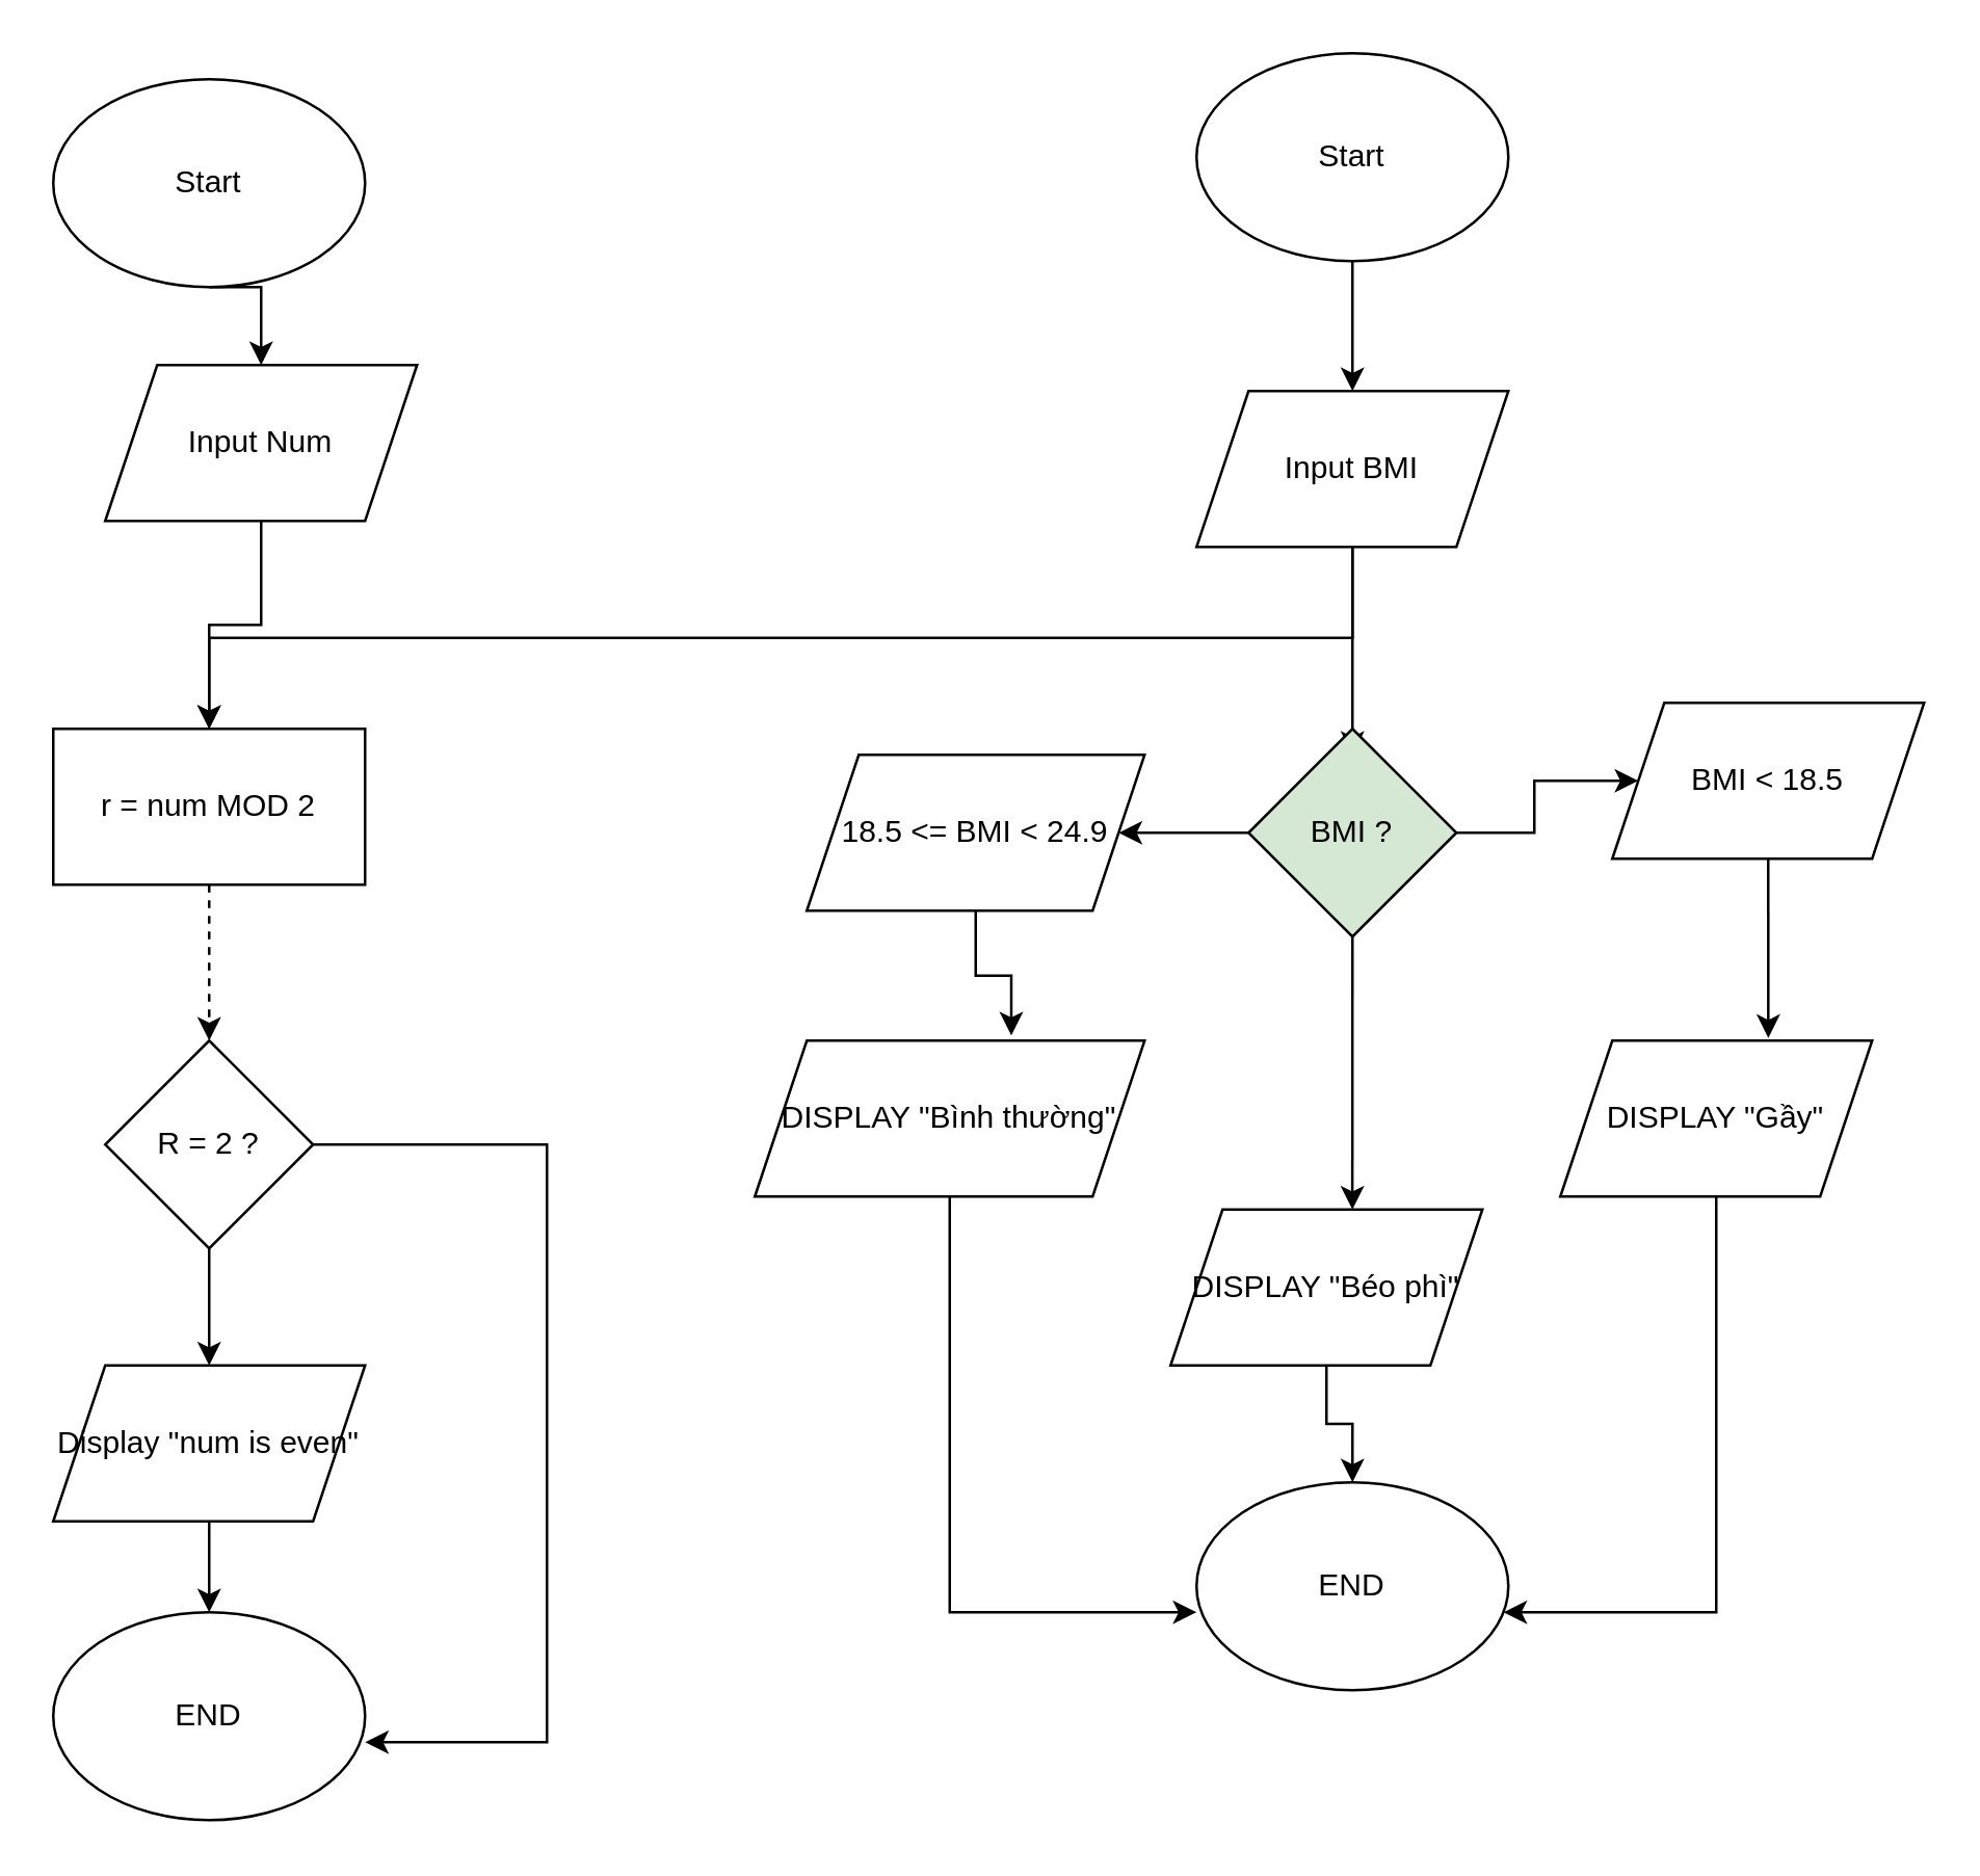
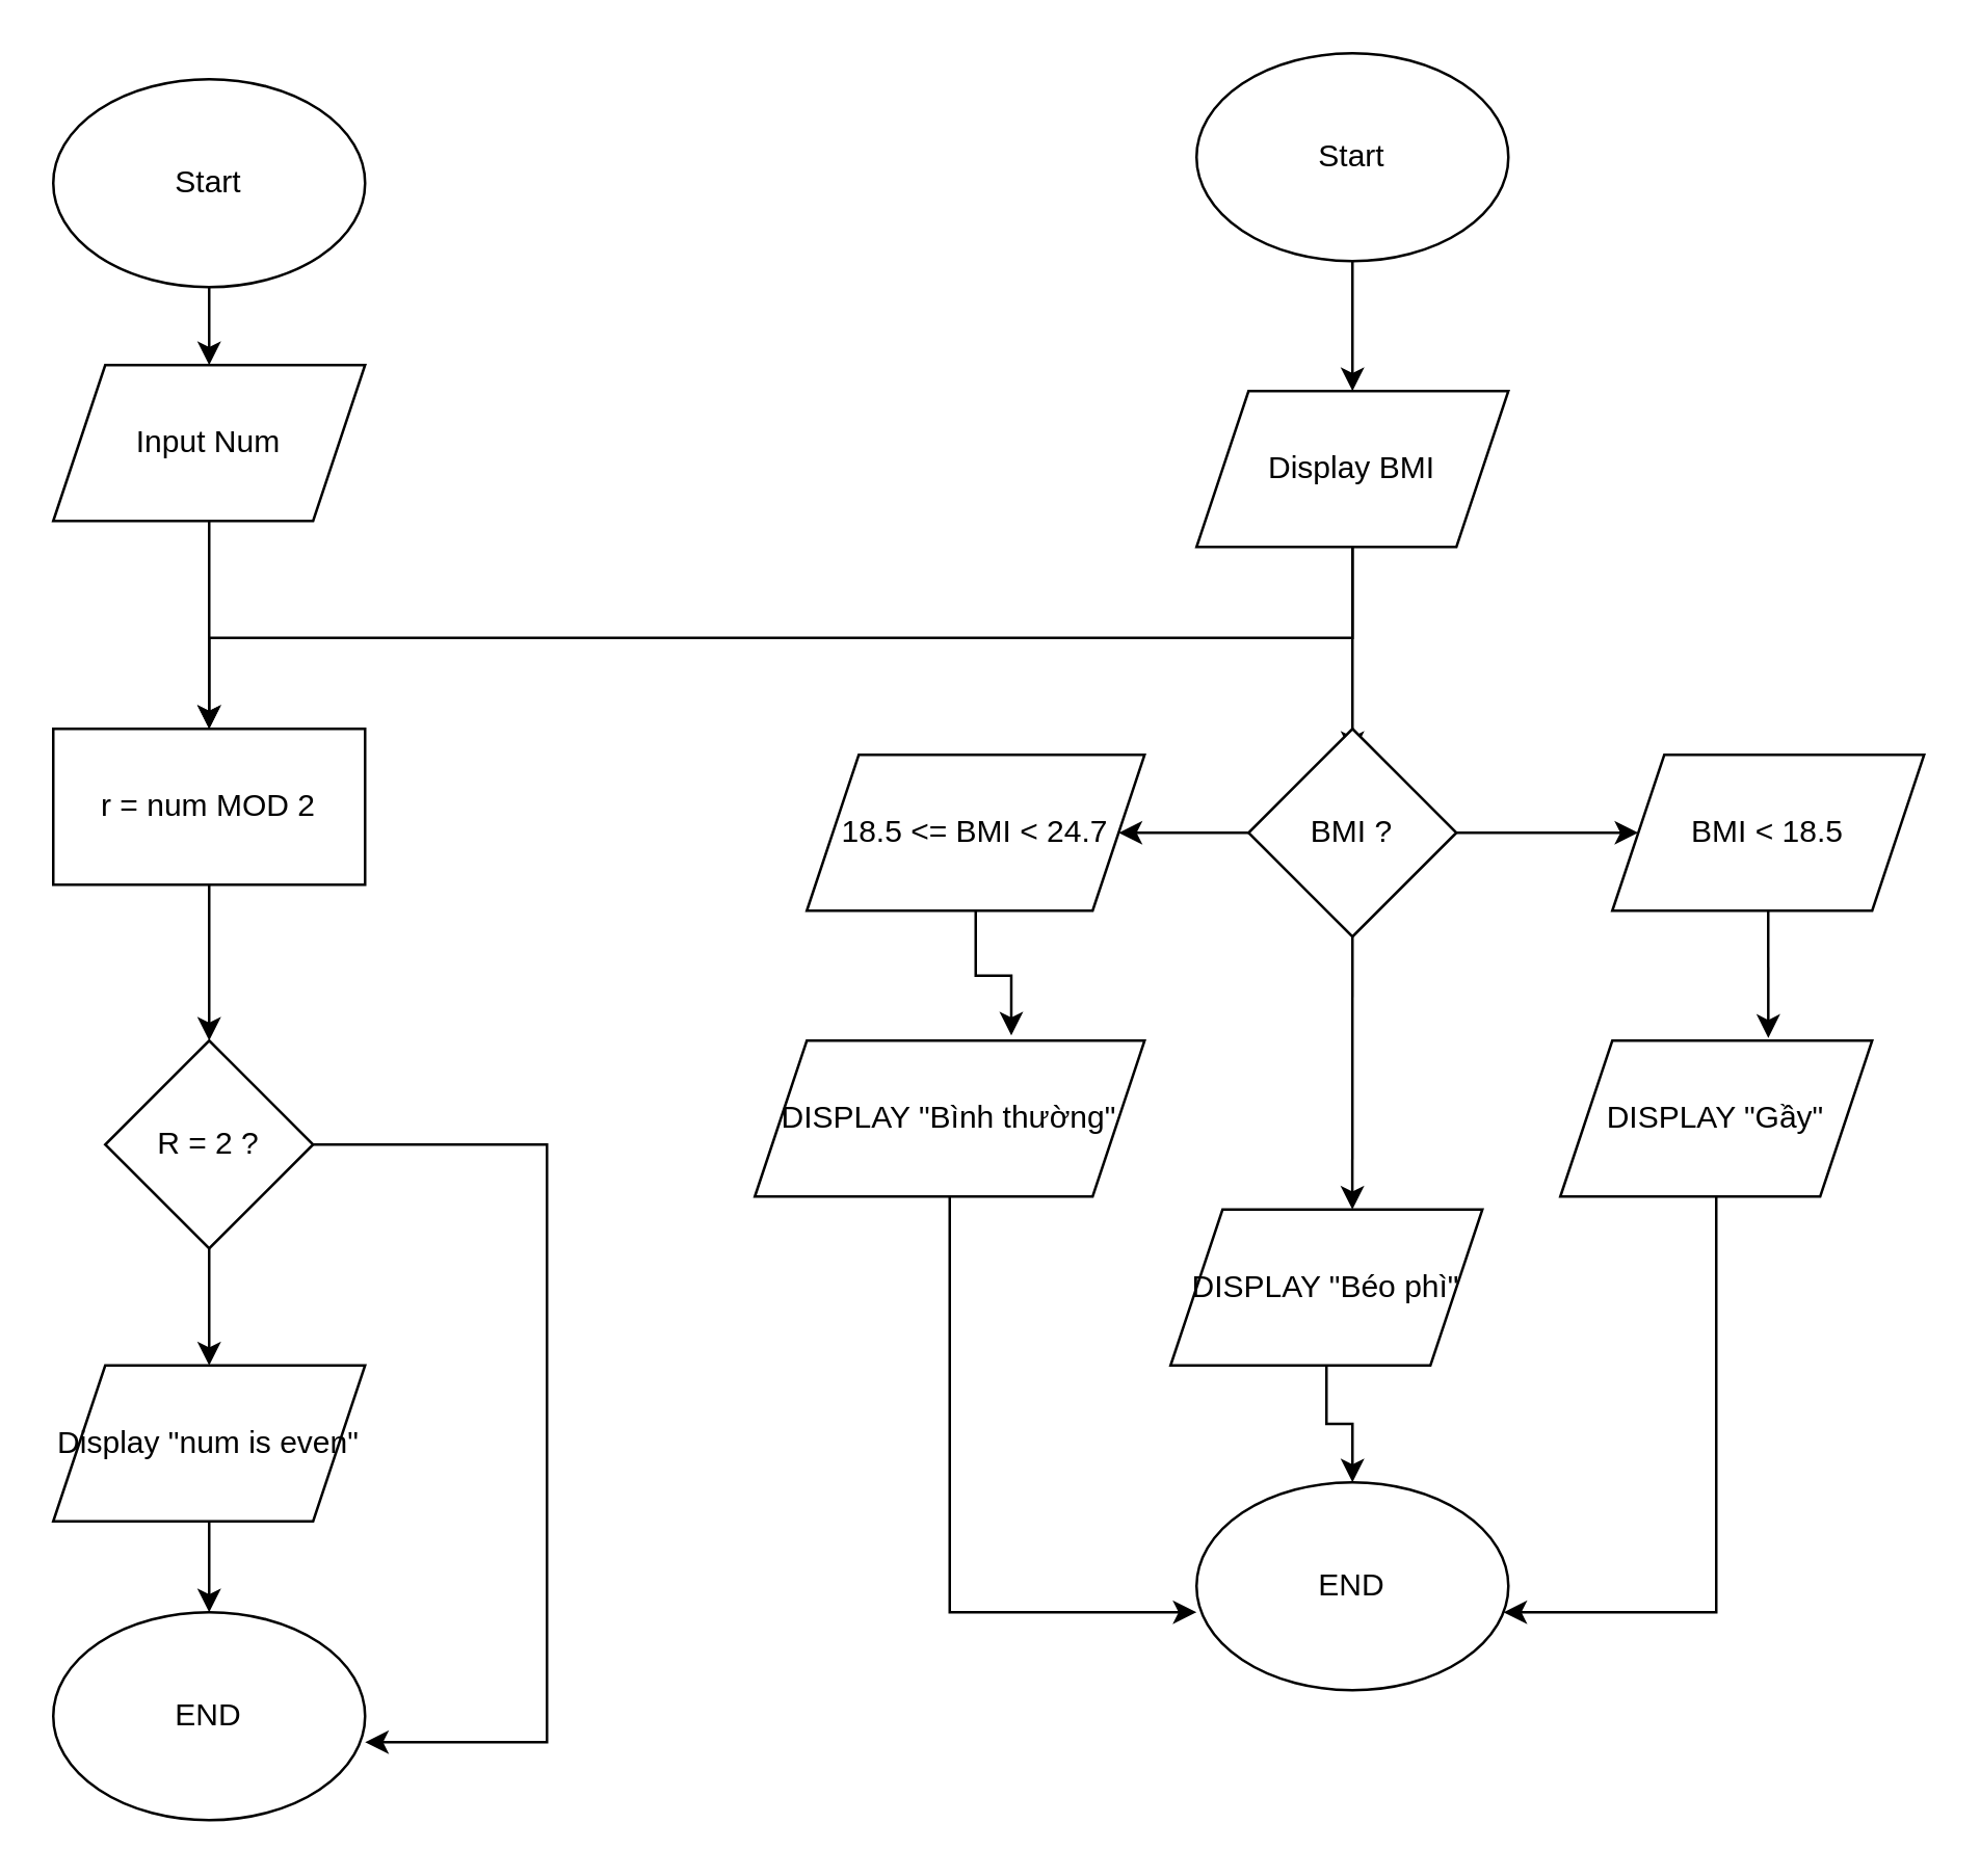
  <mxCell id="0" />
  <mxCell id="1" parent="0" />
  <mxCell id="2" style="edgeStyle=orthogonalEdgeStyle;rounded=0;orthogonalLoop=1;jettySize=auto;html=1;exitX=0.5;exitY=1;exitDx=0;exitDy=0;entryX=0.5;entryY=0;entryDx=0;entryDy=0;" edge="1" parent="1" source="3" target="5"><mxGeometry relative="1" as="geometry" /></mxCell>
  <mxCell id="3" value="Start" style="ellipse;whiteSpace=wrap;html=1;" vertex="1" parent="1"><mxGeometry x="20" y="30" width="120" height="80" as="geometry" /></mxCell>
  <mxCell id="4" style="edgeStyle=orthogonalEdgeStyle;rounded=0;orthogonalLoop=1;jettySize=auto;html=1;exitX=0.5;exitY=1;exitDx=0;exitDy=0;" edge="1" parent="1" source="5" target="7"><mxGeometry relative="1" as="geometry" /></mxCell>
- <mxCell id="5" value="Input Num" style="shape=parallelogram;perimeter=parallelogramPerimeter;whiteSpace=wrap;html=1;fixedSize=1;" vertex="1" parent="1"><mxGeometry x="40" y="140" width="120" height="60" as="geometry" /></mxCell>
- <mxCell id="6" style="edgeStyle=orthogonalEdgeStyle;rounded=0;orthogonalLoop=1;jettySize=auto;html=1;exitX=0.5;exitY=1;exitDx=0;exitDy=0;dashed=1;" edge="1" parent="1" source="7" target="9"><mxGeometry relative="1" as="geometry" /></mxCell>
+ <mxCell id="5" value="Input Num" style="shape=parallelogram;perimeter=parallelogramPerimeter;whiteSpace=wrap;html=1;fixedSize=1;" vertex="1" parent="1"><mxGeometry x="20" y="140" width="120" height="60" as="geometry" /></mxCell>
+ <mxCell id="6" style="edgeStyle=orthogonalEdgeStyle;rounded=0;orthogonalLoop=1;jettySize=auto;html=1;exitX=0.5;exitY=1;exitDx=0;exitDy=0;" edge="1" parent="1" source="7" target="9"><mxGeometry relative="1" as="geometry" /></mxCell>
  <mxCell id="7" value="r = num MOD 2" style="rounded=0;whiteSpace=wrap;html=1;" vertex="1" parent="1"><mxGeometry x="20" y="280" width="120" height="60" as="geometry" /></mxCell>
  <mxCell id="8" style="edgeStyle=orthogonalEdgeStyle;rounded=0;orthogonalLoop=1;jettySize=auto;html=1;exitX=0.5;exitY=1;exitDx=0;exitDy=0;entryX=0.5;entryY=0;entryDx=0;entryDy=0;" edge="1" parent="1" source="9" target="11"><mxGeometry relative="1" as="geometry" /></mxCell>
  <mxCell id="9" value="R = 2 ?" style="rhombus;whiteSpace=wrap;html=1;" vertex="1" parent="1"><mxGeometry x="40" y="400" width="80" height="80" as="geometry" /></mxCell>
  <mxCell id="10" style="edgeStyle=orthogonalEdgeStyle;rounded=0;orthogonalLoop=1;jettySize=auto;html=1;exitX=0.5;exitY=1;exitDx=0;exitDy=0;" edge="1" parent="1" source="11" target="12"><mxGeometry relative="1" as="geometry" /></mxCell>
  <mxCell id="11" value="Display &quot;num is even&quot;" style="shape=parallelogram;perimeter=parallelogramPerimeter;whiteSpace=wrap;html=1;fixedSize=1;" vertex="1" parent="1"><mxGeometry x="20" y="525" width="120" height="60" as="geometry" /></mxCell>
  <mxCell id="12" value="END" style="ellipse;whiteSpace=wrap;html=1;" vertex="1" parent="1"><mxGeometry x="20" y="620" width="120" height="80" as="geometry" /></mxCell>
  <mxCell id="13" style="edgeStyle=orthogonalEdgeStyle;rounded=0;orthogonalLoop=1;jettySize=auto;html=1;exitX=1;exitY=0.5;exitDx=0;exitDy=0;" edge="1" parent="1" source="9"><mxGeometry relative="1" as="geometry"><mxPoint x="90" y="490" as="sourcePoint" /><mxPoint x="140" y="670" as="targetPoint" /><Array as="points"><mxPoint x="210" y="440" /><mxPoint x="210" y="670" /></Array></mxGeometry></mxCell>
  <mxCell id="14" value="" style="edgeStyle=orthogonalEdgeStyle;rounded=0;orthogonalLoop=1;jettySize=auto;html=1;" edge="1" parent="1" source="15"><mxGeometry relative="1" as="geometry"><mxPoint x="520" y="150" as="targetPoint" /></mxGeometry></mxCell>
  <mxCell id="15" value="Start" style="ellipse;whiteSpace=wrap;html=1;" vertex="1" parent="1"><mxGeometry x="460" y="20" width="120" height="80" as="geometry" /></mxCell>
  <mxCell id="16" style="edgeStyle=orthogonalEdgeStyle;rounded=0;orthogonalLoop=1;jettySize=auto;html=1;exitX=0.5;exitY=1;exitDx=0;exitDy=0;" edge="1" parent="1" source="18" target="7"><mxGeometry relative="1" as="geometry" /></mxCell>
  <mxCell id="17" value="" style="edgeStyle=orthogonalEdgeStyle;rounded=0;orthogonalLoop=1;jettySize=auto;html=1;" edge="1" parent="1" source="18"><mxGeometry relative="1" as="geometry"><mxPoint x="520" y="290" as="targetPoint" /></mxGeometry></mxCell>
- <mxCell id="18" value="Input BMI" style="shape=parallelogram;perimeter=parallelogramPerimeter;whiteSpace=wrap;html=1;fixedSize=1;" vertex="1" parent="1"><mxGeometry x="460" y="150" width="120" height="60" as="geometry" /></mxCell>
+ <mxCell id="18" value="Display BMI" style="shape=parallelogram;perimeter=parallelogramPerimeter;whiteSpace=wrap;html=1;fixedSize=1;" vertex="1" parent="1"><mxGeometry x="460" y="150" width="120" height="60" as="geometry" /></mxCell>
  <mxCell id="19" style="edgeStyle=orthogonalEdgeStyle;rounded=0;orthogonalLoop=1;jettySize=auto;html=1;exitX=1;exitY=0.5;exitDx=0;exitDy=0;entryX=0;entryY=0.5;entryDx=0;entryDy=0;" edge="1" parent="1" source="22" target="24"><mxGeometry relative="1" as="geometry" /></mxCell>
  <mxCell id="20" style="edgeStyle=orthogonalEdgeStyle;rounded=0;orthogonalLoop=1;jettySize=auto;html=1;exitX=0;exitY=0.5;exitDx=0;exitDy=0;" edge="1" parent="1" source="22"><mxGeometry relative="1" as="geometry"><mxPoint x="430" y="320" as="targetPoint" /></mxGeometry></mxCell>
  <mxCell id="21" style="edgeStyle=orthogonalEdgeStyle;rounded=0;orthogonalLoop=1;jettySize=auto;html=1;exitX=0.5;exitY=1;exitDx=0;exitDy=0;entryX=0.583;entryY=0;entryDx=0;entryDy=0;entryPerimeter=0;" edge="1" parent="1" source="22" target="32"><mxGeometry relative="1" as="geometry" /></mxCell>
- <mxCell id="22" value="BMI ?" style="rhombus;whiteSpace=wrap;html=1;fillColor=#d5e8d4;" vertex="1" parent="1"><mxGeometry x="480" y="280" width="80" height="80" as="geometry" /></mxCell>
+ <mxCell id="22" value="BMI ?" style="rhombus;whiteSpace=wrap;html=1;" vertex="1" parent="1"><mxGeometry x="480" y="280" width="80" height="80" as="geometry" /></mxCell>
  <mxCell id="23" style="edgeStyle=orthogonalEdgeStyle;rounded=0;orthogonalLoop=1;jettySize=auto;html=1;exitX=0.5;exitY=1;exitDx=0;exitDy=0;entryX=0.667;entryY=-0.017;entryDx=0;entryDy=0;entryPerimeter=0;" edge="1" parent="1" source="24" target="26"><mxGeometry relative="1" as="geometry" /></mxCell>
- <mxCell id="24" value="BMI &amp;lt; 18.5" style="shape=parallelogram;perimeter=parallelogramPerimeter;whiteSpace=wrap;html=1;fixedSize=1;" vertex="1" parent="1"><mxGeometry x="620" y="270" width="120" height="60" as="geometry" /></mxCell>
+ <mxCell id="24" value="BMI &amp;lt; 18.5" style="shape=parallelogram;perimeter=parallelogramPerimeter;whiteSpace=wrap;html=1;fixedSize=1;" vertex="1" parent="1"><mxGeometry x="620" y="290" width="120" height="60" as="geometry" /></mxCell>
  <mxCell id="25" style="edgeStyle=orthogonalEdgeStyle;rounded=0;orthogonalLoop=1;jettySize=auto;html=1;exitX=0.5;exitY=1;exitDx=0;exitDy=0;" edge="1" parent="1" source="26" target="33"><mxGeometry relative="1" as="geometry"><Array as="points"><mxPoint x="660" y="620" /></Array></mxGeometry></mxCell>
  <mxCell id="26" value="DISPLAY &quot;Gầy&quot;" style="shape=parallelogram;perimeter=parallelogramPerimeter;whiteSpace=wrap;html=1;fixedSize=1;" vertex="1" parent="1"><mxGeometry x="600" y="400" width="120" height="60" as="geometry" /></mxCell>
  <mxCell id="27" style="edgeStyle=orthogonalEdgeStyle;rounded=0;orthogonalLoop=1;jettySize=auto;html=1;exitX=0.5;exitY=1;exitDx=0;exitDy=0;entryX=0.658;entryY=-0.033;entryDx=0;entryDy=0;entryPerimeter=0;" edge="1" parent="1" source="28" target="30"><mxGeometry relative="1" as="geometry" /></mxCell>
- <mxCell id="28" value="18.5 &amp;lt;= BMI &amp;lt; 24.9" style="shape=parallelogram;perimeter=parallelogramPerimeter;whiteSpace=wrap;html=1;fixedSize=1;" vertex="1" parent="1"><mxGeometry x="310" y="290" width="130" height="60" as="geometry" /></mxCell>
+ <mxCell id="28" value="18.5 &amp;lt;= BMI &amp;lt; 24.7" style="shape=parallelogram;perimeter=parallelogramPerimeter;whiteSpace=wrap;html=1;fixedSize=1;" vertex="1" parent="1"><mxGeometry x="310" y="290" width="130" height="60" as="geometry" /></mxCell>
  <mxCell id="29" style="edgeStyle=orthogonalEdgeStyle;rounded=0;orthogonalLoop=1;jettySize=auto;html=1;exitX=0.5;exitY=1;exitDx=0;exitDy=0;entryX=0;entryY=0.625;entryDx=0;entryDy=0;entryPerimeter=0;" edge="1" parent="1" source="30" target="33"><mxGeometry relative="1" as="geometry" /></mxCell>
  <mxCell id="30" value="DISPLAY &quot;Bình thường&quot;" style="shape=parallelogram;perimeter=parallelogramPerimeter;whiteSpace=wrap;html=1;fixedSize=1;" vertex="1" parent="1"><mxGeometry x="290" y="400" width="150" height="60" as="geometry" /></mxCell>
  <mxCell id="31" style="edgeStyle=orthogonalEdgeStyle;rounded=0;orthogonalLoop=1;jettySize=auto;html=1;exitX=0.5;exitY=1;exitDx=0;exitDy=0;" edge="1" parent="1" source="32" target="33"><mxGeometry relative="1" as="geometry" /></mxCell>
  <mxCell id="32" value="DISPLAY &quot;Béo phì&quot;" style="shape=parallelogram;perimeter=parallelogramPerimeter;whiteSpace=wrap;html=1;fixedSize=1;" vertex="1" parent="1"><mxGeometry x="450" y="465" width="120" height="60" as="geometry" /></mxCell>
  <mxCell id="33" value="END" style="ellipse;whiteSpace=wrap;html=1;" vertex="1" parent="1"><mxGeometry x="460" y="570" width="120" height="80" as="geometry" /></mxCell>
